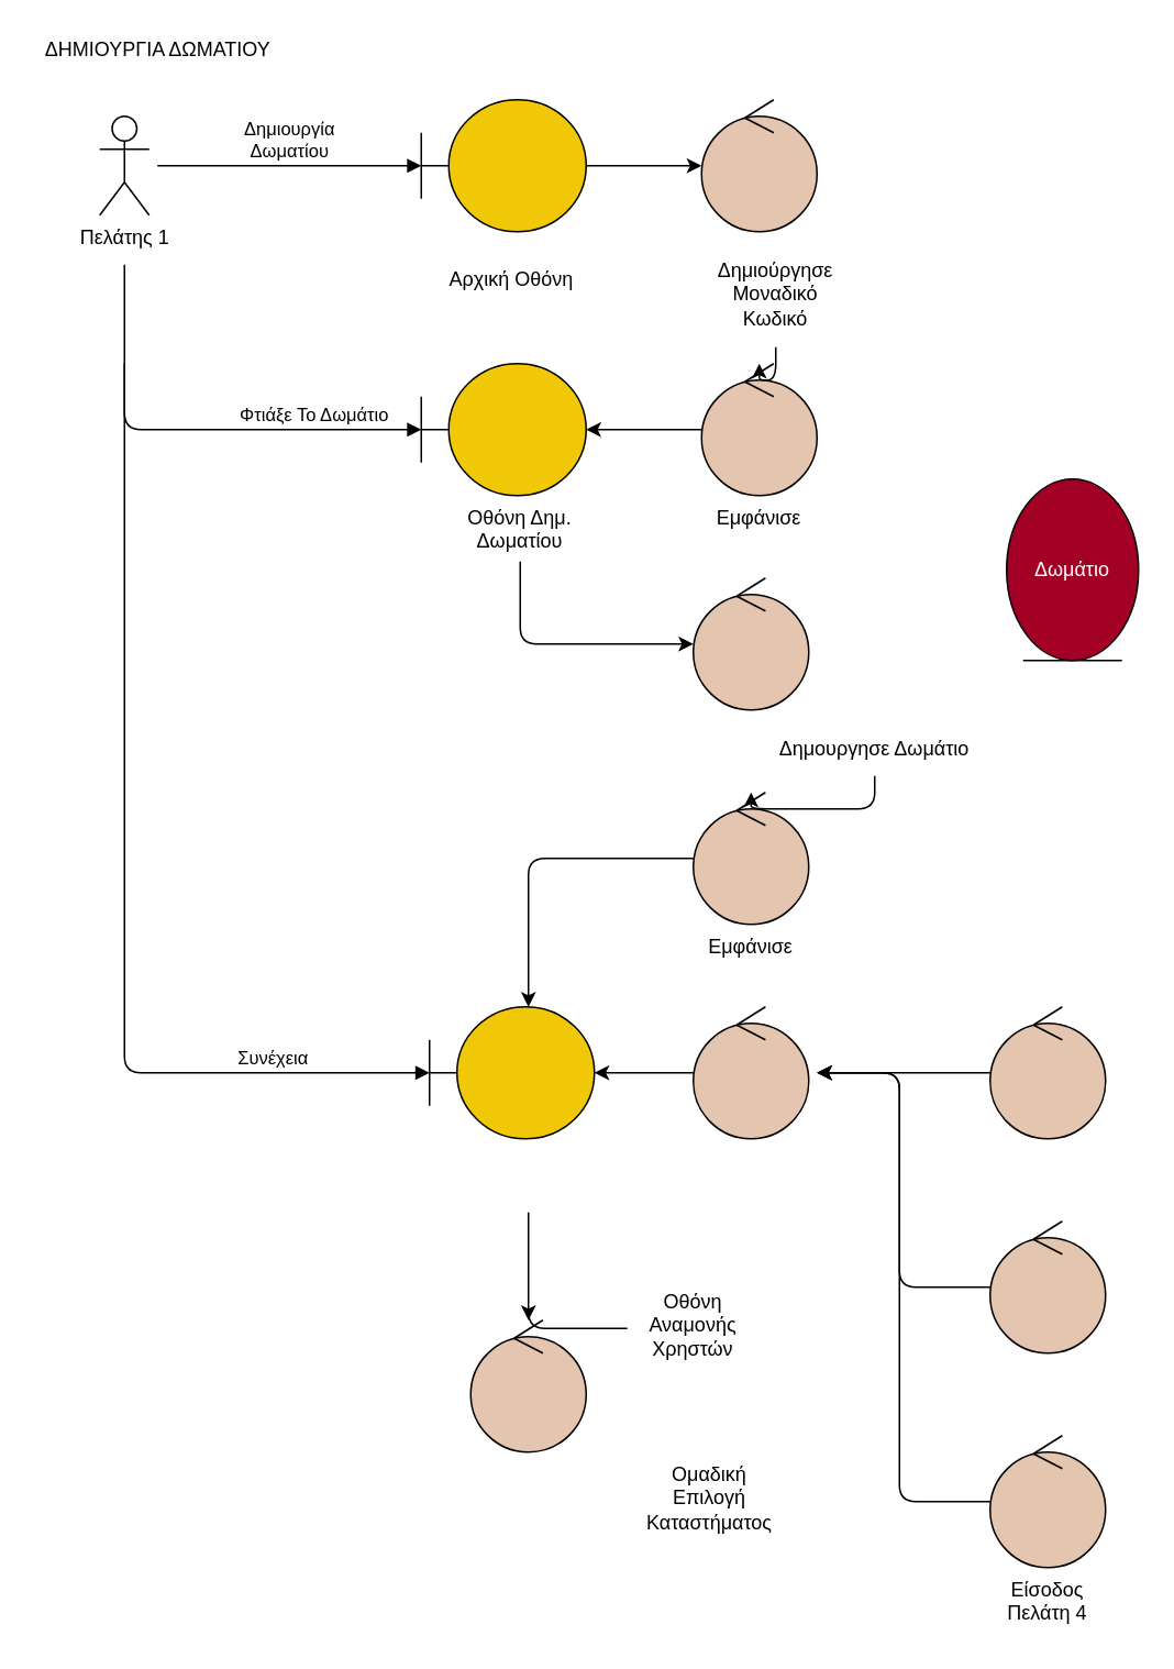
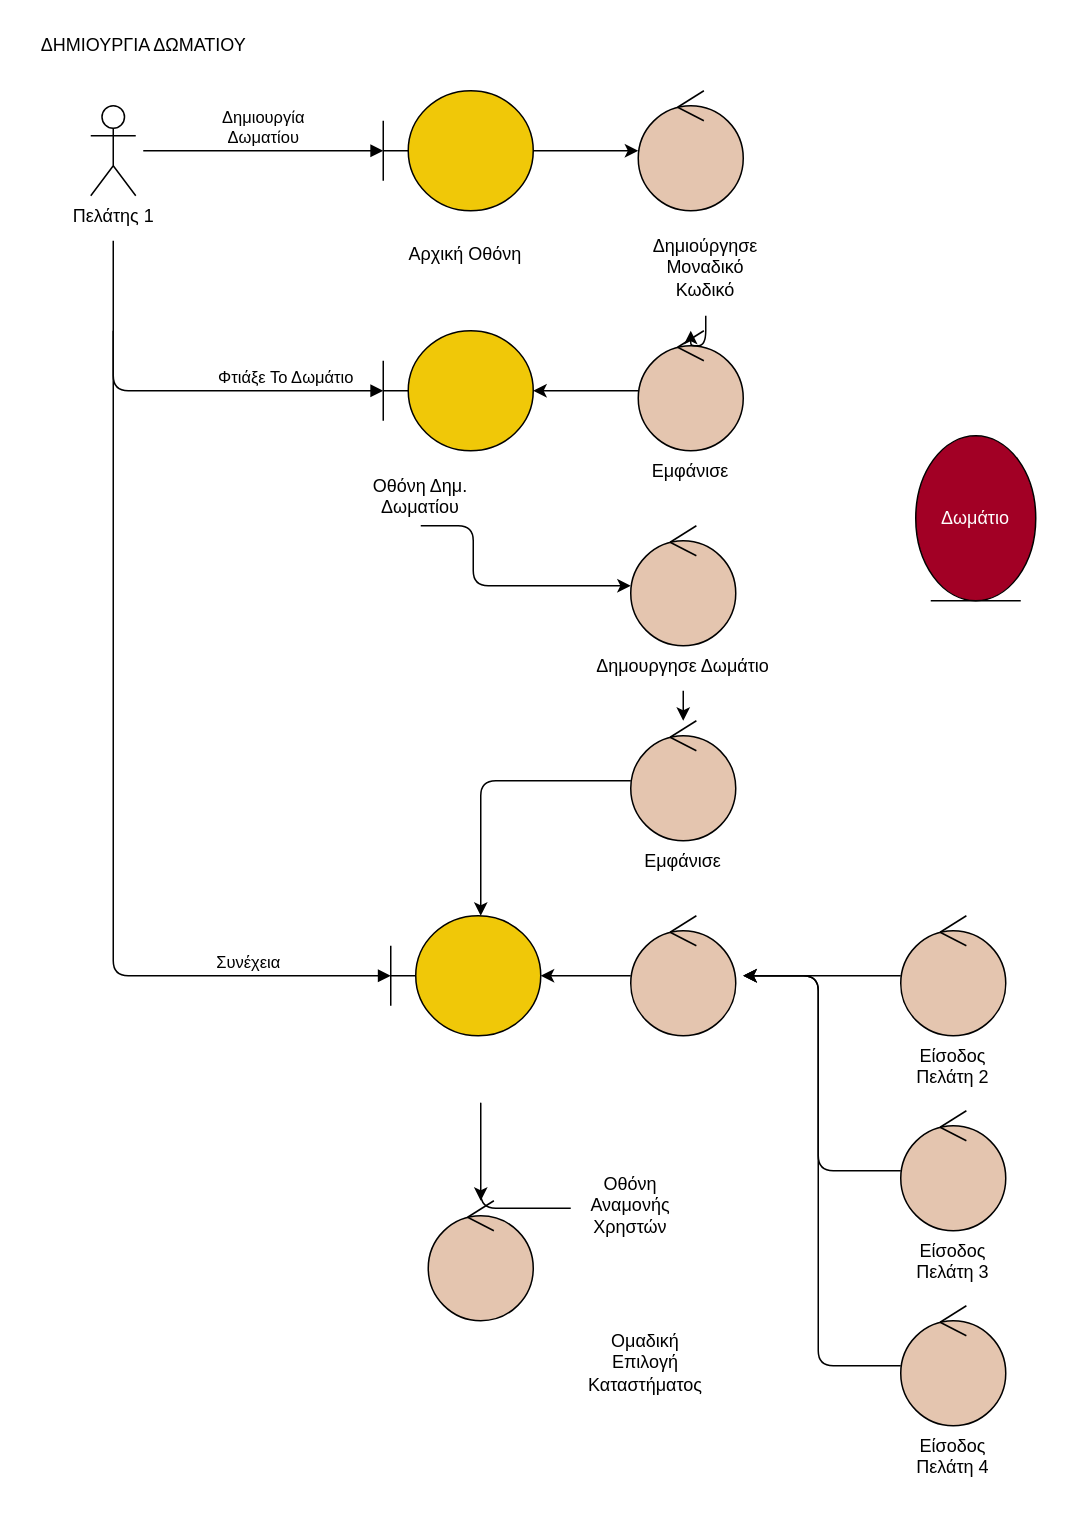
  <mxCell id="0" />
  <mxCell id="1" parent="0" />
  <mxCell id="2" value="ΔΗΜΙΟΥΡΓΙΑ ΔΩΜΑΤΙΟΥ" style="text;html=1;align=center;verticalAlign=middle;resizable=0;points=[];autosize=1;strokeColor=none;fillColor=none;" vertex="1" parent="1"><mxGeometry x="20" y="20" width="150" height="20" as="geometry" /></mxCell>
  <mxCell id="3" style="edgeStyle=orthogonalEdgeStyle;rounded=0;orthogonalLoop=1;jettySize=auto;html=1;" edge="1" parent="1" source="4" target="7"><mxGeometry relative="1" as="geometry" /></mxCell>
  <mxCell id="4" value="" style="shape=umlBoundary;whiteSpace=wrap;html=1;fillColor=#F0C808;" vertex="1" parent="1"><mxGeometry x="255" y="60" width="100" height="80" as="geometry" /></mxCell>
  <mxCell id="5" value="Πελάτης 1" style="shape=umlActor;verticalLabelPosition=bottom;verticalAlign=top;html=1;" vertex="1" parent="1"><mxGeometry x="60" y="70" width="30" height="60" as="geometry" /></mxCell>
  <mxCell id="6" value="Δημιουργία&lt;br&gt;Δωματίου" style="html=1;verticalAlign=bottom;endArrow=block;rounded=1;labelBackgroundColor=none;" edge="1" parent="1" target="4"><mxGeometry width="80" relative="1" as="geometry"><mxPoint x="95" y="100" as="sourcePoint" /><mxPoint x="175" y="99.5" as="targetPoint" /></mxGeometry></mxCell>
  <mxCell id="7" value="" style="ellipse;shape=umlControl;whiteSpace=wrap;html=1;fillColor=#E4C5AF;" vertex="1" parent="1"><mxGeometry x="425" y="60" width="70" height="80" as="geometry" /></mxCell>
  <mxCell id="8" style="edgeStyle=orthogonalEdgeStyle;rounded=0;orthogonalLoop=1;jettySize=auto;html=1;" edge="1" parent="1" source="9" target="11"><mxGeometry relative="1" as="geometry" /></mxCell>
  <mxCell id="9" value="" style="ellipse;shape=umlControl;whiteSpace=wrap;html=1;fillColor=#E4C5AF;" vertex="1" parent="1"><mxGeometry x="425" y="220" width="70" height="80" as="geometry" /></mxCell>
  <mxCell id="10" style="edgeStyle=orthogonalEdgeStyle;rounded=1;orthogonalLoop=1;jettySize=auto;html=1;exitX=0.5;exitY=1;exitDx=0;exitDy=0;" edge="1" parent="1" source="30" target="13"><mxGeometry relative="1" as="geometry"><mxPoint x="310" y="450" as="targetPoint" /><Array as="points"><mxPoint x="315" y="390" /></Array><mxPoint x="315" y="360" as="sourcePoint" /></mxGeometry></mxCell>
  <mxCell id="11" value="" style="shape=umlBoundary;whiteSpace=wrap;html=1;fillColor=#F0C808;" vertex="1" parent="1"><mxGeometry x="255" y="220" width="100" height="80" as="geometry" /></mxCell>
  <mxCell id="12" value="Φτιάξε Το Δωμάτιο" style="html=1;verticalAlign=bottom;endArrow=block;rounded=1;labelBackgroundColor=none;" edge="1" parent="1"><mxGeometry x="0.407" width="80" relative="1" as="geometry"><mxPoint x="75" y="220" as="sourcePoint" /><mxPoint x="255" y="260" as="targetPoint" /><Array as="points"><mxPoint x="75" y="260" /></Array><mxPoint as="offset" /></mxGeometry></mxCell>
  <mxCell id="13" value="" style="ellipse;shape=umlControl;whiteSpace=wrap;html=1;fillColor=#E4C5AF;" vertex="1" parent="1"><mxGeometry x="420" y="350" width="70" height="80" as="geometry" /></mxCell>
  <mxCell id="14" value="" style="shape=umlBoundary;whiteSpace=wrap;html=1;fillColor=#F0C808;" vertex="1" parent="1"><mxGeometry x="260" y="610" width="100" height="80" as="geometry" /></mxCell>
  <mxCell id="15" style="edgeStyle=orthogonalEdgeStyle;rounded=1;orthogonalLoop=1;jettySize=auto;html=1;" edge="1" parent="1" source="16" target="14"><mxGeometry relative="1" as="geometry"><mxPoint x="340" y="530" as="targetPoint" /><Array as="points"><mxPoint x="320" y="520" /></Array></mxGeometry></mxCell>
  <mxCell id="16" value="" style="ellipse;shape=umlControl;whiteSpace=wrap;html=1;fillColor=#E4C5AF;" vertex="1" parent="1"><mxGeometry x="420" y="480" width="70" height="80" as="geometry" /></mxCell>
  <mxCell id="17" style="edgeStyle=orthogonalEdgeStyle;rounded=1;orthogonalLoop=1;jettySize=auto;html=1;" edge="1" parent="1" source="18"><mxGeometry relative="1" as="geometry"><mxPoint x="495" y="650" as="targetPoint" /></mxGeometry></mxCell>
  <mxCell id="18" value="" style="ellipse;shape=umlControl;whiteSpace=wrap;html=1;fillColor=#E4C5AF;" vertex="1" parent="1"><mxGeometry x="600" y="610" width="70" height="80" as="geometry" /></mxCell>
  <mxCell id="19" style="edgeStyle=orthogonalEdgeStyle;rounded=1;orthogonalLoop=1;jettySize=auto;html=1;" edge="1" parent="1" source="20"><mxGeometry relative="1" as="geometry"><mxPoint x="495" y="650" as="targetPoint" /><Array as="points"><mxPoint x="545" y="780" /><mxPoint x="545" y="650" /></Array></mxGeometry></mxCell>
  <mxCell id="20" value="" style="ellipse;shape=umlControl;whiteSpace=wrap;html=1;fillColor=#E4C5AF;" vertex="1" parent="1"><mxGeometry x="600" y="740" width="70" height="80" as="geometry" /></mxCell>
  <mxCell id="21" style="edgeStyle=orthogonalEdgeStyle;rounded=1;orthogonalLoop=1;jettySize=auto;html=1;" edge="1" parent="1" source="22"><mxGeometry relative="1" as="geometry"><mxPoint x="495" y="650" as="targetPoint" /><Array as="points"><mxPoint x="545" y="910" /><mxPoint x="545" y="650" /></Array></mxGeometry></mxCell>
  <mxCell id="22" value="" style="ellipse;shape=umlControl;whiteSpace=wrap;html=1;fillColor=#E4C5AF;" vertex="1" parent="1"><mxGeometry x="600" y="870" width="70" height="80" as="geometry" /></mxCell>
  <mxCell id="23" style="edgeStyle=orthogonalEdgeStyle;rounded=0;orthogonalLoop=1;jettySize=auto;html=1;" edge="1" parent="1" source="24" target="14"><mxGeometry relative="1" as="geometry" /></mxCell>
  <mxCell id="24" value="" style="ellipse;shape=umlControl;whiteSpace=wrap;html=1;fillColor=#E4C5AF;" vertex="1" parent="1"><mxGeometry x="420" y="610" width="70" height="80" as="geometry" /></mxCell>
  <mxCell id="25" value="Συνέχεια" style="html=1;verticalAlign=bottom;endArrow=block;rounded=1;entryX=0;entryY=0.5;entryDx=0;entryDy=0;entryPerimeter=0;labelBackgroundColor=none;" edge="1" parent="1" target="14"><mxGeometry x="0.719" width="80" relative="1" as="geometry"><mxPoint x="75" y="160" as="sourcePoint" /><mxPoint x="175" y="359.5" as="targetPoint" /><Array as="points"><mxPoint x="75" y="650" /></Array><mxPoint as="offset" /></mxGeometry></mxCell>
  <mxCell id="26" value="&lt;meta charset=&quot;utf-8&quot;&gt;&lt;span style=&quot;color: rgb(0, 0, 0); font-family: helvetica; font-size: 12px; font-style: normal; font-weight: 400; letter-spacing: normal; text-indent: 0px; text-transform: none; word-spacing: 0px; display: inline; float: none;&quot;&gt;Αρχική Οθόνη&lt;/span&gt;" style="text;whiteSpace=wrap;html=1;align=center;labelBackgroundColor=none;" vertex="1" parent="1"><mxGeometry x="255" y="155" width="110" height="30" as="geometry" /></mxCell>
  <mxCell id="27" style="edgeStyle=orthogonalEdgeStyle;rounded=1;orthogonalLoop=1;jettySize=auto;html=1;" edge="1" parent="1" source="28" target="9"><mxGeometry relative="1" as="geometry" /></mxCell>
  <mxCell id="28" value="&lt;meta charset=&quot;utf-8&quot;&gt;&lt;span style=&quot;color: rgb(0, 0, 0); font-family: helvetica; font-size: 12px; font-style: normal; font-weight: 400; letter-spacing: normal; text-indent: 0px; text-transform: none; word-spacing: 0px; display: inline; float: none;&quot;&gt;Δημιούργησε&lt;/span&gt;&lt;br style=&quot;color: rgb(0, 0, 0); font-family: helvetica; font-size: 12px; font-style: normal; font-weight: 400; letter-spacing: normal; text-indent: 0px; text-transform: none; word-spacing: 0px;&quot;&gt;&lt;span style=&quot;color: rgb(0, 0, 0); font-family: helvetica; font-size: 12px; font-style: normal; font-weight: 400; letter-spacing: normal; text-indent: 0px; text-transform: none; word-spacing: 0px; display: inline; float: none;&quot;&gt;Μοναδικό&lt;/span&gt;&lt;br style=&quot;color: rgb(0, 0, 0); font-family: helvetica; font-size: 12px; font-style: normal; font-weight: 400; letter-spacing: normal; text-indent: 0px; text-transform: none; word-spacing: 0px;&quot;&gt;&lt;span style=&quot;color: rgb(0, 0, 0); font-family: helvetica; font-size: 12px; font-style: normal; font-weight: 400; letter-spacing: normal; text-indent: 0px; text-transform: none; word-spacing: 0px; display: inline; float: none;&quot;&gt;Κωδικό&lt;/span&gt;" style="text;whiteSpace=wrap;html=1;align=center;labelBackgroundColor=none;" vertex="1" parent="1"><mxGeometry x="420" y="150" width="100" height="60" as="geometry" /></mxCell>
  <mxCell id="29" value="&lt;meta charset=&quot;utf-8&quot;&gt;&lt;span style=&quot;color: rgb(0, 0, 0); font-family: helvetica; font-size: 12px; font-style: normal; font-weight: 400; letter-spacing: normal; text-indent: 0px; text-transform: none; word-spacing: 0px; display: inline; float: none;&quot;&gt;Εμφάνισε&lt;/span&gt;" style="text;whiteSpace=wrap;html=1;align=center;labelBackgroundColor=none;" vertex="1" parent="1"><mxGeometry x="420" y="300" width="80" height="30" as="geometry" /></mxCell>
- <mxCell id="30" value="&lt;meta charset=&quot;utf-8&quot;&gt;&lt;span style=&quot;color: rgb(0, 0, 0); font-family: helvetica; font-size: 12px; font-style: normal; font-weight: 400; letter-spacing: normal; text-indent: 0px; text-transform: none; word-spacing: 0px; display: inline; float: none;&quot;&gt;Οθόνη Δημ.&lt;/span&gt;&lt;br style=&quot;color: rgb(0, 0, 0); font-family: helvetica; font-size: 12px; font-style: normal; font-weight: 400; letter-spacing: normal; text-indent: 0px; text-transform: none; word-spacing: 0px;&quot;&gt;&lt;span style=&quot;color: rgb(0, 0, 0); font-family: helvetica; font-size: 12px; font-style: normal; font-weight: 400; letter-spacing: normal; text-indent: 0px; text-transform: none; word-spacing: 0px; display: inline; float: none;&quot;&gt;Δωματίου&lt;/span&gt;" style="text;whiteSpace=wrap;html=1;align=center;labelBackgroundColor=none;" vertex="1" parent="1"><mxGeometry x="270" y="300" width="90" height="40" as="geometry" /></mxCell>
+ <mxCell id="30" value="&lt;meta charset=&quot;utf-8&quot;&gt;&lt;span style=&quot;color: rgb(0, 0, 0); font-family: helvetica; font-size: 12px; font-style: normal; font-weight: 400; letter-spacing: normal; text-indent: 0px; text-transform: none; word-spacing: 0px; display: inline; float: none;&quot;&gt;Οθόνη Δημ.&lt;/span&gt;&lt;br style=&quot;color: rgb(0, 0, 0); font-family: helvetica; font-size: 12px; font-style: normal; font-weight: 400; letter-spacing: normal; text-indent: 0px; text-transform: none; word-spacing: 0px;&quot;&gt;&lt;span style=&quot;color: rgb(0, 0, 0); font-family: helvetica; font-size: 12px; font-style: normal; font-weight: 400; letter-spacing: normal; text-indent: 0px; text-transform: none; word-spacing: 0px; display: inline; float: none;&quot;&gt;Δωματίου&lt;/span&gt;" style="text;whiteSpace=wrap;html=1;align=center;labelBackgroundColor=none;" vertex="1" parent="1"><mxGeometry x="235" y="310" width="90" height="40" as="geometry" /></mxCell>
  <mxCell id="31" style="edgeStyle=orthogonalEdgeStyle;rounded=1;orthogonalLoop=1;jettySize=auto;html=1;" edge="1" parent="1" source="32" target="16"><mxGeometry relative="1" as="geometry" /></mxCell>
- <mxCell id="32" value="&lt;meta charset=&quot;utf-8&quot;&gt;&lt;span style=&quot;color: rgb(0, 0, 0); font-family: helvetica; font-size: 12px; font-style: normal; font-weight: 400; letter-spacing: normal; text-indent: 0px; text-transform: none; word-spacing: 0px; display: inline; float: none;&quot;&gt;Δημουργησε Δωμάτιο&lt;/span&gt;" style="text;whiteSpace=wrap;html=1;align=center;labelBackgroundColor=none;" vertex="1" parent="1"><mxGeometry x="455" y="440" width="150" height="30" as="geometry" /></mxCell>
+ <mxCell id="32" value="&lt;meta charset=&quot;utf-8&quot;&gt;&lt;span style=&quot;color: rgb(0, 0, 0); font-family: helvetica; font-size: 12px; font-style: normal; font-weight: 400; letter-spacing: normal; text-indent: 0px; text-transform: none; word-spacing: 0px; display: inline; float: none;&quot;&gt;Δημουργησε Δωμάτιο&lt;/span&gt;" style="text;whiteSpace=wrap;html=1;align=center;labelBackgroundColor=none;" vertex="1" parent="1"><mxGeometry x="380" y="430" width="150" height="30" as="geometry" /></mxCell>
  <mxCell id="33" value="&lt;meta charset=&quot;utf-8&quot;&gt;&lt;span style=&quot;color: rgb(0, 0, 0); font-family: helvetica; font-size: 12px; font-style: normal; font-weight: 400; letter-spacing: normal; text-indent: 0px; text-transform: none; word-spacing: 0px; display: inline; float: none;&quot;&gt;Εμφάνισε&lt;/span&gt;" style="text;whiteSpace=wrap;html=1;align=center;labelBackgroundColor=none;" vertex="1" parent="1"><mxGeometry x="415" y="560" width="80" height="30" as="geometry" /></mxCell>
  <mxCell id="34" value="&lt;meta charset=&quot;utf-8&quot;&gt;&lt;span style=&quot;color: rgb(0, 0, 0); font-family: helvetica; font-size: 12px; font-style: normal; font-weight: 400; letter-spacing: normal; text-indent: 0px; text-transform: none; word-spacing: 0px; display: inline; float: none;&quot;&gt;Οθόνη&lt;/span&gt;&lt;br style=&quot;color: rgb(0, 0, 0); font-family: helvetica; font-size: 12px; font-style: normal; font-weight: 400; letter-spacing: normal; text-indent: 0px; text-transform: none; word-spacing: 0px;&quot;&gt;&lt;span style=&quot;color: rgb(0, 0, 0); font-family: helvetica; font-size: 12px; font-style: normal; font-weight: 400; letter-spacing: normal; text-indent: 0px; text-transform: none; word-spacing: 0px; display: inline; float: none;&quot;&gt;Αναμονής&lt;/span&gt;&lt;br style=&quot;color: rgb(0, 0, 0); font-family: helvetica; font-size: 12px; font-style: normal; font-weight: 400; letter-spacing: normal; text-indent: 0px; text-transform: none; word-spacing: 0px;&quot;&gt;&lt;span style=&quot;color: rgb(0, 0, 0); font-family: helvetica; font-size: 12px; font-style: normal; font-weight: 400; letter-spacing: normal; text-indent: 0px; text-transform: none; word-spacing: 0px; display: inline; float: none;&quot;&gt;Χρηστών&lt;/span&gt;" style="text;whiteSpace=wrap;html=1;align=center;labelBackgroundColor=none;" vertex="1" parent="1"><mxGeometry x="380" y="775" width="80" height="60" as="geometry" /></mxCell>
+ <mxCell id="35" value="&lt;span style=&quot;color: rgb(0 , 0 , 0) ; font-family: &amp;#34;helvetica&amp;#34; ; font-size: 12px ; font-style: normal ; font-weight: 400 ; letter-spacing: normal ; text-indent: 0px ; text-transform: none ; word-spacing: 0px ; display: inline ; float: none&quot;&gt;Είσοδος&lt;/span&gt;&lt;br style=&quot;color: rgb(0 , 0 , 0) ; font-family: &amp;#34;helvetica&amp;#34; ; font-size: 12px ; font-style: normal ; font-weight: 400 ; letter-spacing: normal ; text-indent: 0px ; text-transform: none ; word-spacing: 0px&quot;&gt;&lt;span style=&quot;color: rgb(0 , 0 , 0) ; font-family: &amp;#34;helvetica&amp;#34; ; font-size: 12px ; font-style: normal ; font-weight: 400 ; letter-spacing: normal ; text-indent: 0px ; text-transform: none ; word-spacing: 0px ; display: inline ; float: none&quot;&gt;Πελάτη 2&lt;/span&gt;" style="text;whiteSpace=wrap;html=1;align=center;labelBackgroundColor=none;" vertex="1" parent="1"><mxGeometry x="595" y="690" width="80" height="40" as="geometry" /></mxCell>
+ <mxCell id="36" value="&lt;span style=&quot;color: rgb(0 , 0 , 0) ; font-family: &amp;#34;helvetica&amp;#34; ; font-size: 12px ; font-style: normal ; font-weight: 400 ; letter-spacing: normal ; text-indent: 0px ; text-transform: none ; word-spacing: 0px ; display: inline ; float: none&quot;&gt;Είσοδος&lt;/span&gt;&lt;br style=&quot;color: rgb(0 , 0 , 0) ; font-family: &amp;#34;helvetica&amp;#34; ; font-size: 12px ; font-style: normal ; font-weight: 400 ; letter-spacing: normal ; text-indent: 0px ; text-transform: none ; word-spacing: 0px&quot;&gt;&lt;span style=&quot;color: rgb(0 , 0 , 0) ; font-family: &amp;#34;helvetica&amp;#34; ; font-size: 12px ; font-style: normal ; font-weight: 400 ; letter-spacing: normal ; text-indent: 0px ; text-transform: none ; word-spacing: 0px ; display: inline ; float: none&quot;&gt;Πελάτη 3&lt;/span&gt;" style="text;whiteSpace=wrap;html=1;align=center;labelBackgroundColor=none;" vertex="1" parent="1"><mxGeometry x="595" y="820" width="80" height="40" as="geometry" /></mxCell>
  <mxCell id="37" value="&lt;span style=&quot;color: rgb(0 , 0 , 0) ; font-family: &amp;#34;helvetica&amp;#34; ; font-size: 12px ; font-style: normal ; font-weight: 400 ; letter-spacing: normal ; text-indent: 0px ; text-transform: none ; word-spacing: 0px ; display: inline ; float: none&quot;&gt;Είσοδος&lt;/span&gt;&lt;br style=&quot;color: rgb(0 , 0 , 0) ; font-family: &amp;#34;helvetica&amp;#34; ; font-size: 12px ; font-style: normal ; font-weight: 400 ; letter-spacing: normal ; text-indent: 0px ; text-transform: none ; word-spacing: 0px&quot;&gt;&lt;span style=&quot;color: rgb(0 , 0 , 0) ; font-family: &amp;#34;helvetica&amp;#34; ; font-size: 12px ; font-style: normal ; font-weight: 400 ; letter-spacing: normal ; text-indent: 0px ; text-transform: none ; word-spacing: 0px ; display: inline ; float: none&quot;&gt;Πελάτη 4&lt;br&gt;&lt;/span&gt;" style="text;whiteSpace=wrap;html=1;align=center;labelBackgroundColor=none;" vertex="1" parent="1"><mxGeometry x="595" y="950" width="80" height="40" as="geometry" /></mxCell>
  <mxCell id="38" style="edgeStyle=orthogonalEdgeStyle;rounded=1;orthogonalLoop=1;jettySize=auto;html=1;" edge="1" parent="1" source="34" target="39"><mxGeometry relative="1" as="geometry"><mxPoint x="400" y="900" as="targetPoint" /><Array as="points"><mxPoint x="320" y="730" /><mxPoint x="320" y="730" /></Array><mxPoint x="400" y="750" as="sourcePoint" /></mxGeometry></mxCell>
  <mxCell id="39" value="" style="ellipse;shape=umlControl;whiteSpace=wrap;html=1;fillColor=#E4C5AF;" vertex="1" parent="1"><mxGeometry x="285" y="800" width="70" height="80" as="geometry" /></mxCell>
  <mxCell id="40" value="&lt;font color=&quot;#000000&quot; face=&quot;helvetica&quot;&gt;Ομαδική&lt;br&gt;Επιλογή&lt;br&gt;Καταστήματος&lt;br&gt;&lt;/font&gt;" style="text;whiteSpace=wrap;html=1;align=center;labelBackgroundColor=none;" vertex="1" parent="1"><mxGeometry x="390" y="880" width="80" height="60" as="geometry" /></mxCell>
  <mxCell id="41" value="Δωμάτιο" style="ellipse;shape=umlEntity;whiteSpace=wrap;html=1;shadow=0;fillColor=#a20025;fontColor=#ffffff;strokeColor=default;" vertex="1" parent="1"><mxGeometry x="610" y="290" width="80" height="110" as="geometry" /></mxCell>
